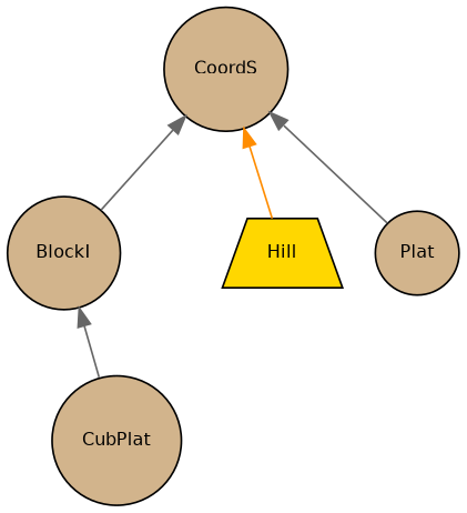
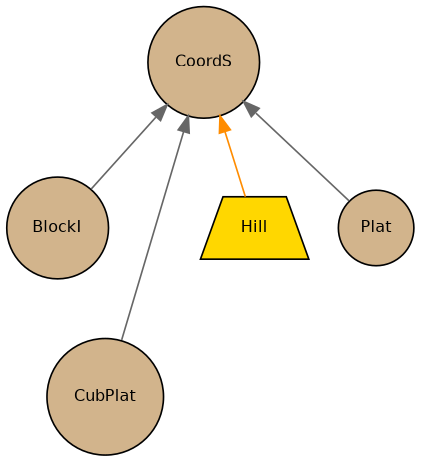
  digraph {
    fontname="DejaVu Sans"
    node [color=black fillcolor=tan fontname="DejaVu Sans" fontsize=10 shape=circle style=filled]
    edge [color=gray40 dir=back fontname="DejaVu Sans" fontsize=10 labelfontname=Helvetica labelfontsize=10 style=solid]
    n1 [fontcolor=black height=0.2 label=BlockI width=0.4]
    n2 [height=0.2 label=CubPlat width=0.4]
    n3 [fillcolor=gold height=0.2 label=Hill shape=trapezium width=0.4]
    n4 [height=0.2 label=Plat width=0.4]
    n5 [height=0.2 label=CoordS width=0.4]
-   n1 -> n2
+   n5 -> n2
    n5 -> n1
    n5 -> n3 [color=darkorange]
    n5 -> n4
  }
